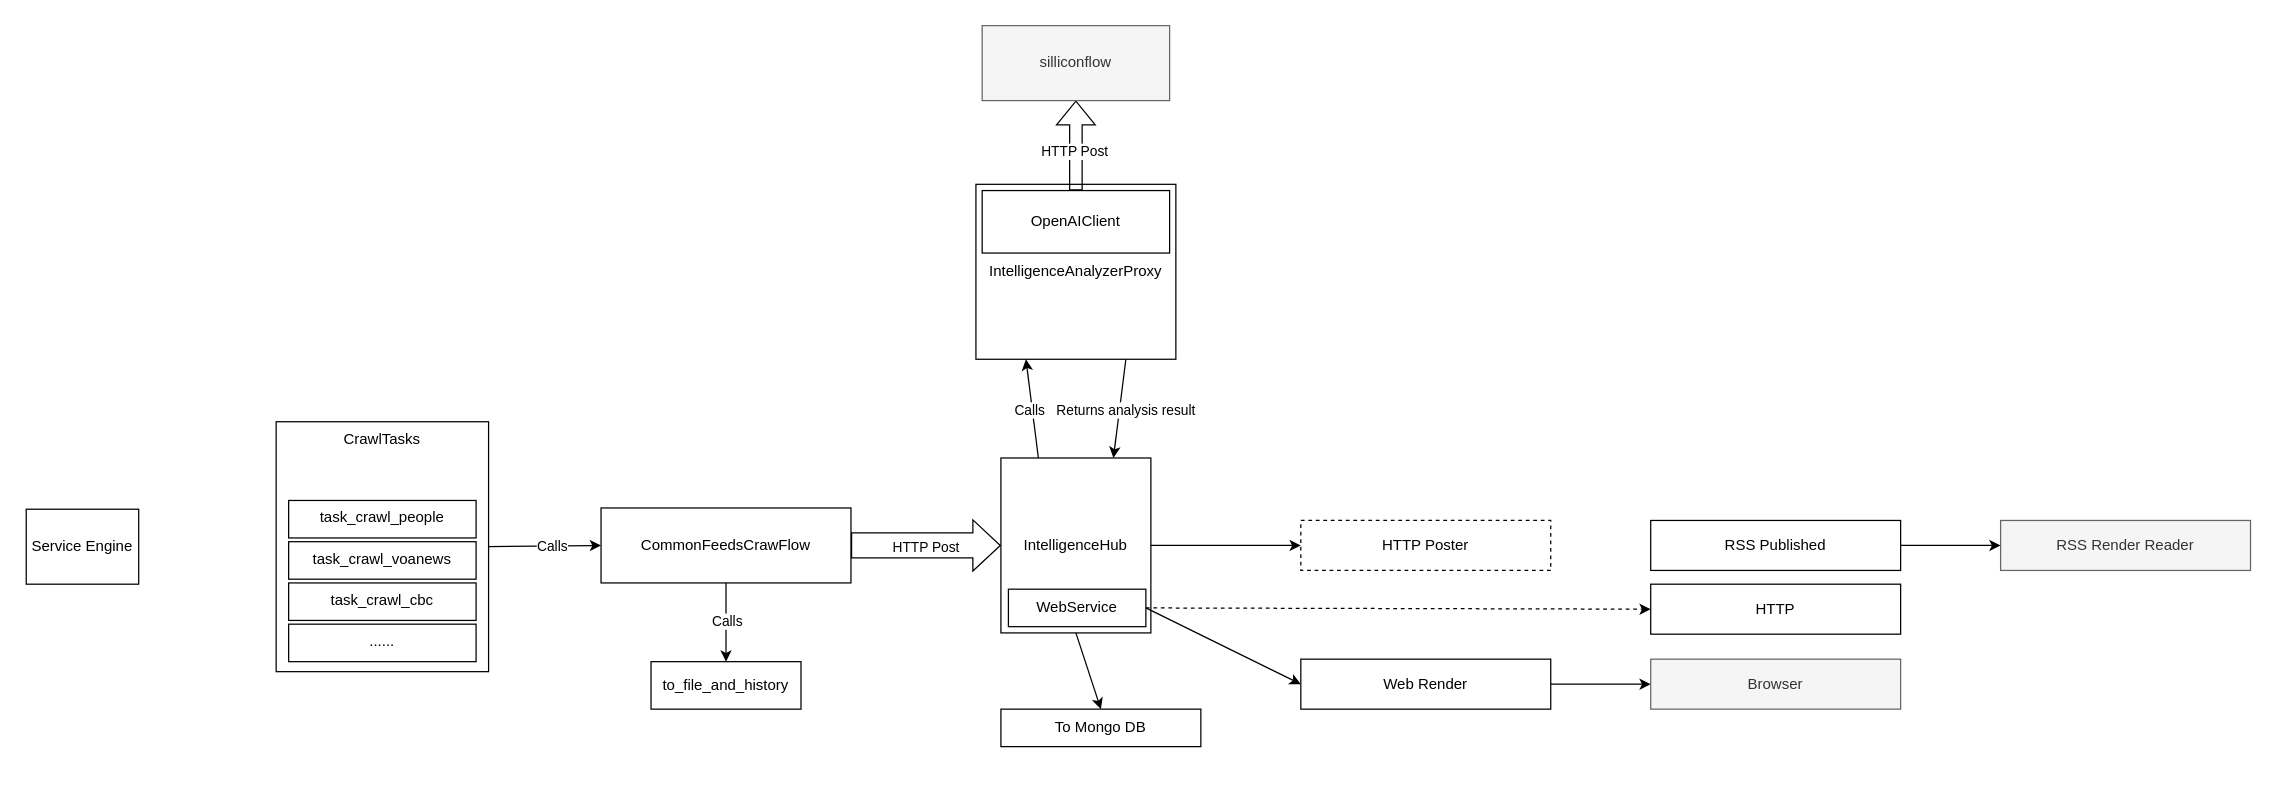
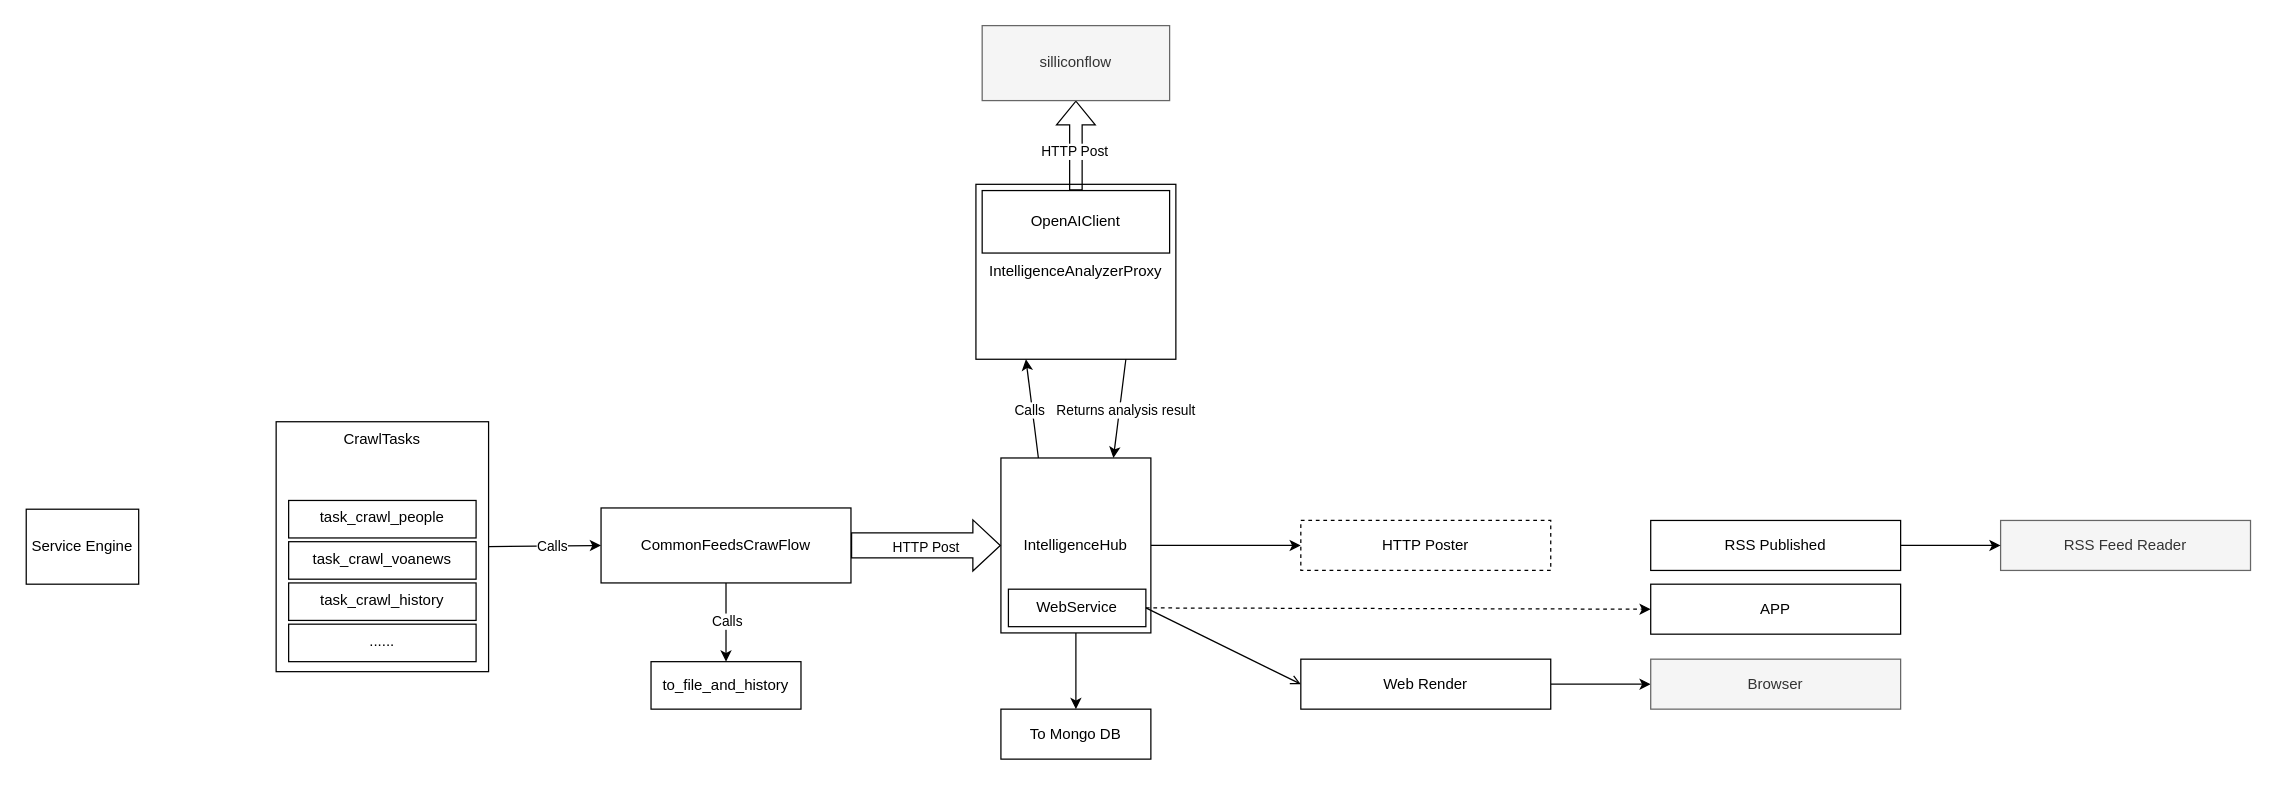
  <mxCell id="0" />
  <mxCell id="1" parent="0" />
  <mxCell id="2" style="rounded=0;orthogonalLoop=1;jettySize=auto;html=1;entryX=0;entryY=0.5;entryDx=0;entryDy=0;exitX=1;exitY=0.5;exitDx=0;exitDy=0;" parent="1" source="3" target="29" edge="1"><mxGeometry relative="1" as="geometry" /></mxCell>
  <mxCell id="3" value="IntelligenceHub" style="rounded=0;whiteSpace=wrap;html=1;" parent="1" vertex="1"><mxGeometry x="800" y="366" width="120" height="140" as="geometry" /></mxCell>
  <mxCell id="4" value="Service Engine" style="rounded=0;whiteSpace=wrap;html=1;align=center;horizontal=1;verticalAlign=middle;" parent="1" vertex="1"><mxGeometry x="20" y="407" width="90" height="60" as="geometry" /></mxCell>
  <mxCell id="5" value="CrawlTasks" style="rounded=0;whiteSpace=wrap;html=1;verticalAlign=top;" parent="1" vertex="1"><mxGeometry x="220" y="337" width="170" height="200" as="geometry" /></mxCell>
  <mxCell id="6" value="task_crawl_people" style="rounded=0;whiteSpace=wrap;html=1;verticalAlign=top;" parent="1" vertex="1"><mxGeometry x="230" y="400" width="150" height="30" as="geometry" /></mxCell>
  <mxCell id="7" value="task_crawl_voanews" style="rounded=0;whiteSpace=wrap;html=1;verticalAlign=top;" parent="1" vertex="1"><mxGeometry x="230" y="433" width="150" height="30" as="geometry" /></mxCell>
- <mxCell id="8" value="task_crawl_cbc" style="rounded=0;whiteSpace=wrap;html=1;verticalAlign=top;" parent="1" vertex="1"><mxGeometry x="230" y="466" width="150" height="30" as="geometry" /></mxCell>
+ <mxCell id="8" value="task_crawl_history" style="rounded=0;whiteSpace=wrap;html=1;verticalAlign=top;" parent="1" vertex="1"><mxGeometry x="230" y="466" width="150" height="30" as="geometry" /></mxCell>
  <mxCell id="9" value="......" style="rounded=0;whiteSpace=wrap;html=1;verticalAlign=top;" parent="1" vertex="1"><mxGeometry x="230" y="499" width="150" height="30" as="geometry" /></mxCell>
  <mxCell id="10" value="CommonFeedsCrawFlow" style="rounded=0;whiteSpace=wrap;html=1;" parent="1" vertex="1"><mxGeometry x="480" y="406" width="200" height="60" as="geometry" /></mxCell>
  <mxCell id="11" value="" style="endArrow=classic;html=1;rounded=0;entryX=0;entryY=0.5;entryDx=0;entryDy=0;" parent="1" target="10" edge="1"><mxGeometry width="50" height="50" relative="1" as="geometry"><mxPoint x="390" y="437" as="sourcePoint" /><mxPoint x="470" y="467" as="targetPoint" /></mxGeometry></mxCell>
  <mxCell id="12" value="Calls" style="edgeLabel;html=1;align=center;verticalAlign=middle;resizable=0;points=[];" parent="11" vertex="1" connectable="0"><mxGeometry x="0.42" y="-1" relative="1" as="geometry"><mxPoint x="-14" y="-1" as="offset" /></mxGeometry></mxCell>
  <mxCell id="13" value="IntelligenceAnalyzerProxy" style="rounded=0;whiteSpace=wrap;html=1;" parent="1" vertex="1"><mxGeometry x="780" y="147" width="160" height="140" as="geometry" /></mxCell>
  <mxCell id="14" value="" style="endArrow=classic;html=1;rounded=0;entryX=0.25;entryY=1;entryDx=0;entryDy=0;exitX=0.25;exitY=0;exitDx=0;exitDy=0;" parent="1" source="3" target="13" edge="1"><mxGeometry width="50" height="50" relative="1" as="geometry"><mxPoint x="680" y="337" as="sourcePoint" /><mxPoint x="730" y="287" as="targetPoint" /></mxGeometry></mxCell>
  <mxCell id="15" value="Calls" style="edgeLabel;html=1;align=center;verticalAlign=middle;resizable=0;points=[];" parent="14" vertex="1" connectable="0"><mxGeometry x="0.425" y="1" relative="1" as="geometry"><mxPoint x="1" y="18" as="offset" /></mxGeometry></mxCell>
  <mxCell id="16" value="" style="shape=flexArrow;endArrow=classic;html=1;rounded=0;exitX=1;exitY=0.5;exitDx=0;exitDy=0;entryX=0;entryY=0.5;entryDx=0;entryDy=0;width=20;endSize=6.983;" parent="1" source="10" target="3" edge="1"><mxGeometry width="50" height="50" relative="1" as="geometry"><mxPoint x="700" y="417" as="sourcePoint" /><mxPoint x="750" y="367" as="targetPoint" /></mxGeometry></mxCell>
  <mxCell id="17" value="HTTP Post" style="edgeLabel;html=1;align=center;verticalAlign=middle;resizable=0;points=[];" parent="16" vertex="1" connectable="0"><mxGeometry x="0.358" y="2" relative="1" as="geometry"><mxPoint x="-22" y="3" as="offset" /></mxGeometry></mxCell>
  <mxCell id="18" value="to_file_and_history" style="rounded=0;whiteSpace=wrap;html=1;" parent="1" vertex="1"><mxGeometry x="520" y="529" width="120" height="38" as="geometry" /></mxCell>
  <mxCell id="19" value="" style="endArrow=classic;html=1;rounded=0;exitX=0.5;exitY=1;exitDx=0;exitDy=0;entryX=0.5;entryY=0;entryDx=0;entryDy=0;" parent="1" source="10" target="18" edge="1"><mxGeometry width="50" height="50" relative="1" as="geometry"><mxPoint x="660" y="617" as="sourcePoint" /><mxPoint x="710" y="567" as="targetPoint" /></mxGeometry></mxCell>
  <mxCell id="20" value="Calls" style="edgeLabel;html=1;align=center;verticalAlign=middle;resizable=0;points=[];" parent="19" vertex="1" connectable="0"><mxGeometry x="-0.294" y="1" relative="1" as="geometry"><mxPoint x="-1" y="8" as="offset" /></mxGeometry></mxCell>
  <mxCell id="21" value="OpenAIClient" style="rounded=0;whiteSpace=wrap;html=1;" parent="1" vertex="1"><mxGeometry x="785" y="152" width="150" height="50" as="geometry" /></mxCell>
  <mxCell id="22" value="" style="shape=flexArrow;endArrow=classic;html=1;rounded=0;exitX=0.5;exitY=0;exitDx=0;exitDy=0;entryX=0.5;entryY=1;entryDx=0;entryDy=0;" parent="1" source="21" target="24" edge="1"><mxGeometry width="50" height="50" relative="1" as="geometry"><mxPoint x="800" y="27" as="sourcePoint" /><mxPoint x="970" y="107" as="targetPoint" /></mxGeometry></mxCell>
  <mxCell id="23" value="HTTP Post" style="edgeLabel;html=1;align=center;verticalAlign=middle;resizable=0;points=[];" parent="22" vertex="1" connectable="0"><mxGeometry x="-0.119" y="2" relative="1" as="geometry"><mxPoint as="offset" /></mxGeometry></mxCell>
  <mxCell id="24" value="silliconflow" style="rounded=0;whiteSpace=wrap;html=1;fillColor=#f5f5f5;fontColor=#333333;strokeColor=#666666;" parent="1" vertex="1"><mxGeometry x="785" y="20" width="150" height="60" as="geometry" /></mxCell>
  <mxCell id="25" value="" style="endArrow=classic;html=1;rounded=0;exitX=0.75;exitY=1;exitDx=0;exitDy=0;entryX=0.75;entryY=0;entryDx=0;entryDy=0;" parent="1" source="13" target="3" edge="1"><mxGeometry width="50" height="50" relative="1" as="geometry"><mxPoint x="820" y="377" as="sourcePoint" /><mxPoint x="870" y="327" as="targetPoint" /></mxGeometry></mxCell>
  <mxCell id="26" value="Returns analysis result" style="edgeLabel;html=1;align=center;verticalAlign=middle;resizable=0;points=[];" parent="25" vertex="1" connectable="0"><mxGeometry x="-0.34" y="3" relative="1" as="geometry"><mxPoint y="14" as="offset" /></mxGeometry></mxCell>
- <mxCell id="27" value="To Mongo DB" style="rounded=0;whiteSpace=wrap;html=1;" parent="1" vertex="1"><mxGeometry x="800" y="567" width="160" height="30" as="geometry" /></mxCell>
+ <mxCell id="27" value="To Mongo DB" style="rounded=0;whiteSpace=wrap;html=1;" parent="1" vertex="1"><mxGeometry x="800" y="567" width="120" height="40" as="geometry" /></mxCell>
  <mxCell id="28" value="" style="endArrow=classic;html=1;rounded=0;exitX=0.5;exitY=1;exitDx=0;exitDy=0;entryX=0.5;entryY=0;entryDx=0;entryDy=0;" parent="1" source="3" target="27" edge="1"><mxGeometry width="50" height="50" relative="1" as="geometry"><mxPoint x="930" y="547" as="sourcePoint" /><mxPoint x="980" y="497" as="targetPoint" /></mxGeometry></mxCell>
  <mxCell id="29" value="HTTP Poster" style="rounded=0;whiteSpace=wrap;html=1;dashed=1;" parent="1" vertex="1"><mxGeometry x="1040" y="416" width="200" height="40" as="geometry" /></mxCell>
  <mxCell id="30" value="RSS Published" style="rounded=0;whiteSpace=wrap;html=1;" parent="1" vertex="1"><mxGeometry x="1320" y="416" width="200" height="40" as="geometry" /></mxCell>
- <mxCell id="31" style="rounded=0;orthogonalLoop=1;jettySize=auto;html=1;entryX=0;entryY=0.5;entryDx=0;entryDy=0;exitX=1;exitY=0.5;exitDx=0;exitDy=0;" parent="1" source="32" target="34" edge="1"><mxGeometry relative="1" as="geometry" /></mxCell>
+ <mxCell id="31" style="rounded=0;orthogonalLoop=1;jettySize=auto;html=1;entryX=0;entryY=0.5;entryDx=0;entryDy=0;exitX=1;exitY=0.5;exitDx=0;exitDy=0;endArrow=open;" parent="1" source="32" target="34" edge="1"><mxGeometry relative="1" as="geometry" /></mxCell>
  <mxCell id="32" value="WebService" style="rounded=0;whiteSpace=wrap;html=1;" parent="1" vertex="1"><mxGeometry x="806" y="471" width="110" height="30" as="geometry" /></mxCell>
  <mxCell id="33" style="rounded=0;orthogonalLoop=1;jettySize=auto;html=1;entryX=0;entryY=0.5;entryDx=0;entryDy=0;exitX=1;exitY=0.5;exitDx=0;exitDy=0;" parent="1" source="34" target="35" edge="1"><mxGeometry relative="1" as="geometry" /></mxCell>
  <mxCell id="34" value="Web Render" style="rounded=0;whiteSpace=wrap;html=1;" parent="1" vertex="1"><mxGeometry x="1040" y="527" width="200" height="40" as="geometry" /></mxCell>
  <mxCell id="35" value="Browser" style="rounded=0;whiteSpace=wrap;html=1;fillColor=#f5f5f5;fontColor=#333333;strokeColor=#666666;" parent="1" vertex="1"><mxGeometry x="1320" y="527" width="200" height="40" as="geometry" /></mxCell>
- <mxCell id="36" value="HTTP" style="rounded=0;whiteSpace=wrap;html=1;" parent="1" vertex="1"><mxGeometry x="1320" y="467" width="200" height="40" as="geometry" /></mxCell>
+ <mxCell id="36" value="APP" style="rounded=0;whiteSpace=wrap;html=1;" parent="1" vertex="1"><mxGeometry x="1320" y="467" width="200" height="40" as="geometry" /></mxCell>
  <mxCell id="37" style="rounded=0;orthogonalLoop=1;jettySize=auto;html=1;entryX=0;entryY=0.5;entryDx=0;entryDy=0;exitX=1;exitY=0.5;exitDx=0;exitDy=0;dashed=1;" parent="1" source="32" target="36" edge="1"><mxGeometry relative="1" as="geometry"><mxPoint x="1030" y="397" as="sourcePoint" /><mxPoint x="1154" y="510" as="targetPoint" /></mxGeometry></mxCell>
- <mxCell id="38" value="RSS Render Reader" style="rounded=0;whiteSpace=wrap;html=1;fillColor=#f5f5f5;fontColor=#333333;strokeColor=#666666;" parent="1" vertex="1"><mxGeometry x="1600" y="416" width="200" height="40" as="geometry" /></mxCell>
+ <mxCell id="38" value="RSS Feed Reader" style="rounded=0;whiteSpace=wrap;html=1;fillColor=#f5f5f5;fontColor=#333333;strokeColor=#666666;" parent="1" vertex="1"><mxGeometry x="1600" y="416" width="200" height="40" as="geometry" /></mxCell>
  <mxCell id="39" style="rounded=0;orthogonalLoop=1;jettySize=auto;html=1;entryX=0;entryY=0.5;entryDx=0;entryDy=0;exitX=1;exitY=0.5;exitDx=0;exitDy=0;" parent="1" source="30" target="38" edge="1"><mxGeometry relative="1" as="geometry"><mxPoint x="1570" y="397" as="sourcePoint" /><mxPoint x="1590" y="496" as="targetPoint" /></mxGeometry></mxCell>
